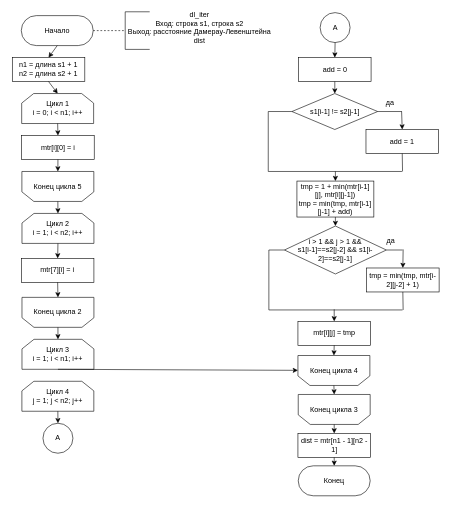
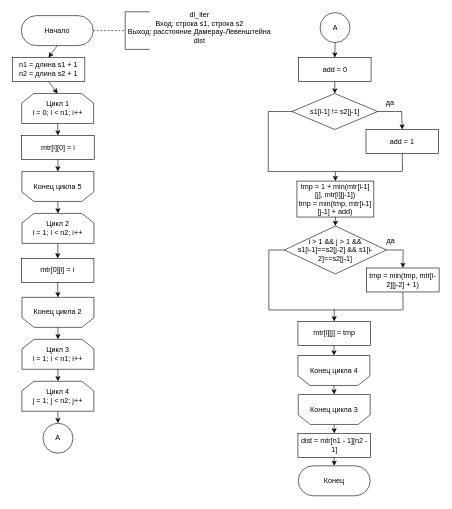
  <mxCell id="0" />
  <mxCell id="1" parent="0" />
  <mxCell id="2" value="Начало" style="rounded=1;whiteSpace=wrap;html=1;arcSize=50;" parent="1" vertex="1"><mxGeometry x="35" y="25" width="120" height="50" as="geometry" /></mxCell>
  <mxCell id="3" value="dl_iter&lt;br&gt;Вход: строка s1, строка s2&lt;br&gt;Выход: расстояние Дамерау-Левенштейна dist" style="text;html=1;strokeColor=none;fillColor=none;align=center;verticalAlign=middle;whiteSpace=wrap;rounded=0;" parent="1" vertex="1"><mxGeometry x="207" y="20" width="250.5" height="50" as="geometry" /></mxCell>
  <mxCell id="4" value="Цикл 3&lt;br&gt;i = 1; i &amp;lt; n1; i++" style="shape=loopLimit;whiteSpace=wrap;html=1;" parent="1" vertex="1"><mxGeometry x="36.17" y="565" width="120" height="50" as="geometry" /></mxCell>
  <mxCell id="5" value="" style="shape=partialRectangle;whiteSpace=wrap;html=1;bottom=1;right=1;left=1;top=0;fillColor=none;routingCenterX=-0.5;rotation=90;" parent="1" vertex="1"><mxGeometry x="197" y="30" width="62.75" height="40" as="geometry" /></mxCell>
  <mxCell id="6" value="" style="endArrow=none;dashed=1;html=1;exitX=1;exitY=0.5;exitDx=0;exitDy=0;" parent="1" source="2" edge="1"><mxGeometry width="50" height="50" relative="1" as="geometry"><mxPoint x="157" y="534.5" as="sourcePoint" /><mxPoint x="207" y="50" as="targetPoint" /></mxGeometry></mxCell>
  <mxCell id="7" value="n1 = длина s1 + 1&lt;br&gt;n2 = длина s2 + 1&lt;br&gt;" style="rounded=0;whiteSpace=wrap;html=1;" parent="1" vertex="1"><mxGeometry x="20" y="95" width="121" height="40" as="geometry" /></mxCell>
  <mxCell id="8" value="Конец цикла 3" style="shape=loopLimit;whiteSpace=wrap;html=1;direction=west;" parent="1" vertex="1"><mxGeometry x="497" y="657" width="120" height="50" as="geometry" /></mxCell>
  <mxCell id="9" value="Конец" style="rounded=1;whiteSpace=wrap;html=1;arcSize=50;" parent="1" vertex="1"><mxGeometry x="497" y="776" width="120" height="50" as="geometry" /></mxCell>
  <mxCell id="10" value="Цикл 4&lt;br&gt;j = 1; j &amp;lt; n2; j++" style="shape=loopLimit;whiteSpace=wrap;html=1;" parent="1" vertex="1"><mxGeometry x="36" y="635" width="120" height="50" as="geometry" /></mxCell>
  <mxCell id="11" value="s1[i-1] != s2[j-1]" style="rhombus;whiteSpace=wrap;html=1;" parent="1" vertex="1"><mxGeometry x="486.5" y="155" width="143" height="60" as="geometry" /></mxCell>
  <mxCell id="12" value="" style="endArrow=none;html=1;entryX=1;entryY=0.5;entryDx=0;entryDy=0;" parent="1" target="11" edge="1"><mxGeometry width="50" height="50" relative="1" as="geometry"><mxPoint x="670" y="185" as="sourcePoint" /><mxPoint x="639.5" y="290" as="targetPoint" /></mxGeometry></mxCell>
  <mxCell id="13" value="да" style="text;html=1;align=center;verticalAlign=middle;resizable=0;points=[];autosize=1;strokeColor=none;fillColor=none;" parent="1" vertex="1"><mxGeometry x="629.5" y="155" width="40" height="30" as="geometry" /></mxCell>
  <mxCell id="14" value="Конец цикла 4" style="shape=loopLimit;whiteSpace=wrap;html=1;direction=west;" parent="1" vertex="1"><mxGeometry x="496.5" y="592" width="120" height="50" as="geometry" /></mxCell>
  <mxCell id="15" value="А" style="ellipse;whiteSpace=wrap;html=1;aspect=fixed;" parent="1" vertex="1"><mxGeometry x="71.17" y="705" width="50" height="50" as="geometry" /></mxCell>
  <mxCell id="16" value="А" style="ellipse;whiteSpace=wrap;html=1;aspect=fixed;" parent="1" vertex="1"><mxGeometry x="533.5" y="20" width="50" height="50" as="geometry" /></mxCell>
  <mxCell id="17" value="Цикл 1&lt;br&gt;i = 0; i &amp;lt; n1; i++" style="shape=loopLimit;whiteSpace=wrap;html=1;" parent="1" vertex="1"><mxGeometry x="35.67" y="155" width="120" height="50" as="geometry" /></mxCell>
  <mxCell id="18" value="mtr[i][0] = i" style="rounded=0;whiteSpace=wrap;html=1;" parent="1" vertex="1"><mxGeometry x="35.67" y="225" width="121" height="40" as="geometry" /></mxCell>
  <mxCell id="19" value="Конец цикла 5" style="shape=loopLimit;whiteSpace=wrap;html=1;direction=west;" parent="1" vertex="1"><mxGeometry x="36" y="285" width="120" height="50" as="geometry" /></mxCell>
  <mxCell id="20" value="Цикл 2&lt;br&gt;i = 1; i &amp;lt; n2; i++" style="shape=loopLimit;whiteSpace=wrap;html=1;" parent="1" vertex="1"><mxGeometry x="36.17" y="355" width="120" height="50" as="geometry" /></mxCell>
- <mxCell id="21" value="mtr[7][i] = i" style="rounded=0;whiteSpace=wrap;html=1;" parent="1" vertex="1"><mxGeometry x="35.17" y="430" width="121" height="40" as="geometry" /></mxCell>
+ <mxCell id="21" value="mtr[0][i] = i" style="rounded=0;whiteSpace=wrap;html=1;" parent="1" vertex="1"><mxGeometry x="35.17" y="430" width="121" height="40" as="geometry" /></mxCell>
  <mxCell id="22" value="Конец цикла 2" style="shape=loopLimit;whiteSpace=wrap;html=1;direction=west;" parent="1" vertex="1"><mxGeometry x="36.17" y="495" width="120" height="50" as="geometry" /></mxCell>
  <mxCell id="23" value="add = 0" style="rounded=0;whiteSpace=wrap;html=1;" parent="1" vertex="1"><mxGeometry x="497.5" y="95" width="121" height="40" as="geometry" /></mxCell>
  <mxCell id="24" value="add = 1" style="rounded=0;whiteSpace=wrap;html=1;" parent="1" vertex="1"><mxGeometry x="610" y="215" width="121" height="40" as="geometry" /></mxCell>
  <mxCell id="25" value="" style="endArrow=none;html=1;rounded=0;entryX=0;entryY=0.5;entryDx=0;entryDy=0;" parent="1" target="11" edge="1"><mxGeometry width="50" height="50" relative="1" as="geometry"><mxPoint x="447" y="185" as="sourcePoint" /><mxPoint x="357" y="165" as="targetPoint" /></mxGeometry></mxCell>
  <mxCell id="26" value="" style="endArrow=none;html=1;rounded=0;" parent="1" edge="1"><mxGeometry width="50" height="50" relative="1" as="geometry"><mxPoint x="447" y="285" as="sourcePoint" /><mxPoint x="447" y="185" as="targetPoint" /></mxGeometry></mxCell>
  <mxCell id="27" value="" style="endArrow=none;html=1;rounded=0;entryX=0.5;entryY=1;entryDx=0;entryDy=0;" parent="1" target="24" edge="1"><mxGeometry width="50" height="50" relative="1" as="geometry"><mxPoint x="671" y="285" as="sourcePoint" /><mxPoint x="357" y="165" as="targetPoint" /></mxGeometry></mxCell>
  <mxCell id="28" value="" style="endArrow=none;html=1;rounded=0;" parent="1" edge="1"><mxGeometry width="50" height="50" relative="1" as="geometry"><mxPoint x="447" y="285" as="sourcePoint" /><mxPoint x="670" y="285" as="targetPoint" /></mxGeometry></mxCell>
  <mxCell id="29" value="tmp = 1 + min(mtr[i-1][j], mtr[i][j-1])&lt;br&gt;tmp = min(tmp, mtr[i-1][j-1] + add)" style="rounded=0;whiteSpace=wrap;html=1;" parent="1" vertex="1"><mxGeometry x="494.83" y="301" width="128.33" height="60" as="geometry" /></mxCell>
  <mxCell id="30" value="dist = mtr[n1 - 1][n2 - 1]" style="rounded=0;whiteSpace=wrap;html=1;" parent="1" vertex="1"><mxGeometry x="496.5" y="722" width="121" height="40" as="geometry" /></mxCell>
  <mxCell id="31" value="i &amp;gt; 1 &amp;amp;&amp;amp; j &amp;gt; 1 &amp;amp;&amp;amp; &lt;br&gt;s1[i-1]==s2[j-2] &amp;amp;&amp;amp; s1[i-2]==s2[j-1]" style="rhombus;whiteSpace=wrap;html=1;" parent="1" vertex="1"><mxGeometry x="473.99" y="376" width="170" height="80" as="geometry" /></mxCell>
  <mxCell id="32" value="" style="endArrow=none;html=1;entryX=1;entryY=0.5;entryDx=0;entryDy=0;" parent="1" target="31" edge="1"><mxGeometry width="50" height="50" relative="1" as="geometry"><mxPoint x="671" y="416" as="sourcePoint" /><mxPoint x="640.5" y="521" as="targetPoint" /></mxGeometry></mxCell>
  <mxCell id="33" value="да" style="text;html=1;align=center;verticalAlign=middle;resizable=0;points=[];autosize=1;strokeColor=none;fillColor=none;" parent="1" vertex="1"><mxGeometry x="630.5" y="386" width="40" height="30" as="geometry" /></mxCell>
  <mxCell id="34" value="tmp = min(tmp, mtr[i-2][j-2] + 1)" style="rounded=0;whiteSpace=wrap;html=1;" parent="1" vertex="1"><mxGeometry x="611" y="446" width="121" height="40" as="geometry" /></mxCell>
  <mxCell id="35" value="" style="endArrow=none;html=1;rounded=0;entryX=0;entryY=0.5;entryDx=0;entryDy=0;" parent="1" target="31" edge="1"><mxGeometry width="50" height="50" relative="1" as="geometry"><mxPoint x="448" y="416" as="sourcePoint" /><mxPoint x="358" y="396" as="targetPoint" /></mxGeometry></mxCell>
  <mxCell id="36" value="" style="endArrow=none;html=1;rounded=0;" parent="1" edge="1"><mxGeometry width="50" height="50" relative="1" as="geometry"><mxPoint x="448" y="516" as="sourcePoint" /><mxPoint x="448" y="416" as="targetPoint" /></mxGeometry></mxCell>
  <mxCell id="37" value="" style="endArrow=none;html=1;rounded=0;entryX=0.5;entryY=1;entryDx=0;entryDy=0;" parent="1" target="34" edge="1"><mxGeometry width="50" height="50" relative="1" as="geometry"><mxPoint x="672" y="516" as="sourcePoint" /><mxPoint x="358" y="396" as="targetPoint" /></mxGeometry></mxCell>
  <mxCell id="38" value="" style="endArrow=none;html=1;rounded=0;" parent="1" edge="1"><mxGeometry width="50" height="50" relative="1" as="geometry"><mxPoint x="448" y="516" as="sourcePoint" /><mxPoint x="671" y="516" as="targetPoint" /></mxGeometry></mxCell>
  <mxCell id="39" value="mtr[i][j] = tmp" style="rounded=0;whiteSpace=wrap;html=1;" parent="1" vertex="1"><mxGeometry x="496.5" y="535" width="121" height="40" as="geometry" /></mxCell>
  <mxCell id="40" value="" style="endArrow=classic;html=1;rounded=0;exitX=0.5;exitY=1;exitDx=0;exitDy=0;entryX=0.5;entryY=0;entryDx=0;entryDy=0;" edge="1" parent="1" source="2" target="7"><mxGeometry width="50" height="50" relative="1" as="geometry"><mxPoint x="197" y="325" as="sourcePoint" /><mxPoint x="247" y="275" as="targetPoint" /></mxGeometry></mxCell>
  <mxCell id="41" value="" style="endArrow=classic;html=1;rounded=0;exitX=0.5;exitY=1;exitDx=0;exitDy=0;entryX=0.5;entryY=0;entryDx=0;entryDy=0;" edge="1" parent="1" source="7" target="17"><mxGeometry width="50" height="50" relative="1" as="geometry"><mxPoint x="197" y="325" as="sourcePoint" /><mxPoint x="247" y="275" as="targetPoint" /></mxGeometry></mxCell>
  <mxCell id="42" value="" style="endArrow=classic;html=1;rounded=0;exitX=0.5;exitY=1;exitDx=0;exitDy=0;entryX=0.5;entryY=0;entryDx=0;entryDy=0;" edge="1" parent="1" source="17" target="18"><mxGeometry width="50" height="50" relative="1" as="geometry"><mxPoint x="197" y="325" as="sourcePoint" /><mxPoint x="247" y="275" as="targetPoint" /></mxGeometry></mxCell>
  <mxCell id="43" value="" style="endArrow=classic;html=1;rounded=0;exitX=0.5;exitY=1;exitDx=0;exitDy=0;entryX=0.5;entryY=1;entryDx=0;entryDy=0;" edge="1" parent="1" source="18" target="19"><mxGeometry width="50" height="50" relative="1" as="geometry"><mxPoint x="197" y="325" as="sourcePoint" /><mxPoint x="247" y="275" as="targetPoint" /></mxGeometry></mxCell>
  <mxCell id="44" value="" style="endArrow=classic;html=1;rounded=0;exitX=0.5;exitY=0;exitDx=0;exitDy=0;entryX=0.5;entryY=0;entryDx=0;entryDy=0;" edge="1" parent="1" source="19" target="20"><mxGeometry width="50" height="50" relative="1" as="geometry"><mxPoint x="197" y="325" as="sourcePoint" /><mxPoint x="247" y="275" as="targetPoint" /></mxGeometry></mxCell>
  <mxCell id="45" value="" style="endArrow=classic;html=1;rounded=0;exitX=0.5;exitY=1;exitDx=0;exitDy=0;entryX=0.5;entryY=0;entryDx=0;entryDy=0;" edge="1" parent="1" source="20" target="21"><mxGeometry width="50" height="50" relative="1" as="geometry"><mxPoint x="197" y="325" as="sourcePoint" /><mxPoint x="247" y="275" as="targetPoint" /></mxGeometry></mxCell>
  <mxCell id="46" value="" style="endArrow=classic;html=1;rounded=0;exitX=0.5;exitY=1;exitDx=0;exitDy=0;entryX=0.5;entryY=1;entryDx=0;entryDy=0;" edge="1" parent="1" source="21" target="22"><mxGeometry width="50" height="50" relative="1" as="geometry"><mxPoint x="197" y="425" as="sourcePoint" /><mxPoint x="247" y="375" as="targetPoint" /></mxGeometry></mxCell>
  <mxCell id="47" value="" style="endArrow=classic;html=1;rounded=0;exitX=0.5;exitY=0;exitDx=0;exitDy=0;entryX=0.5;entryY=0;entryDx=0;entryDy=0;" edge="1" parent="1" source="22" target="4"><mxGeometry width="50" height="50" relative="1" as="geometry"><mxPoint x="197" y="425" as="sourcePoint" /><mxPoint x="247" y="375" as="targetPoint" /></mxGeometry></mxCell>
- <mxCell id="48" value="" style="endArrow=classic;html=1;rounded=0;exitX=0.5;exitY=1;exitDx=0;exitDy=0;" edge="1" parent="1" source="4" target="14"><mxGeometry width="50" height="50" relative="1" as="geometry"><mxPoint x="197" y="625" as="sourcePoint" /><mxPoint x="247" y="575" as="targetPoint" /></mxGeometry></mxCell>
+ <mxCell id="48" value="" style="endArrow=classic;html=1;rounded=0;exitX=0.5;exitY=1;exitDx=0;exitDy=0;entryX=0.5;entryY=0;entryDx=0;entryDy=0;" edge="1" parent="1" source="4" target="10"><mxGeometry width="50" height="50" relative="1" as="geometry"><mxPoint x="197" y="625" as="sourcePoint" /><mxPoint x="247" y="575" as="targetPoint" /></mxGeometry></mxCell>
  <mxCell id="49" value="" style="endArrow=classic;html=1;rounded=0;exitX=0.5;exitY=1;exitDx=0;exitDy=0;entryX=0.5;entryY=0;entryDx=0;entryDy=0;" edge="1" parent="1" source="10" target="15"><mxGeometry width="50" height="50" relative="1" as="geometry"><mxPoint x="197" y="625" as="sourcePoint" /><mxPoint x="247" y="575" as="targetPoint" /></mxGeometry></mxCell>
  <mxCell id="50" value="" style="endArrow=classic;html=1;rounded=0;exitX=0.5;exitY=1;exitDx=0;exitDy=0;entryX=0.5;entryY=0;entryDx=0;entryDy=0;" edge="1" parent="1" source="16" target="23"><mxGeometry width="50" height="50" relative="1" as="geometry"><mxPoint x="347" y="125" as="sourcePoint" /><mxPoint x="397" y="75" as="targetPoint" /></mxGeometry></mxCell>
  <mxCell id="51" value="" style="endArrow=classic;html=1;rounded=0;exitX=0.5;exitY=1;exitDx=0;exitDy=0;entryX=0.5;entryY=0;entryDx=0;entryDy=0;" edge="1" parent="1" source="23" target="11"><mxGeometry width="50" height="50" relative="1" as="geometry"><mxPoint x="347" y="125" as="sourcePoint" /><mxPoint x="397" y="75" as="targetPoint" /></mxGeometry></mxCell>
  <mxCell id="52" value="" style="endArrow=classic;html=1;rounded=0;exitX=0.998;exitY=1;exitDx=0;exitDy=0;exitPerimeter=0;entryX=0.5;entryY=0;entryDx=0;entryDy=0;" edge="1" parent="1" source="13" target="24"><mxGeometry width="50" height="50" relative="1" as="geometry"><mxPoint x="347" y="225" as="sourcePoint" /><mxPoint x="397" as="targetPoint" y="175" /></mxGeometry></mxCell>
  <mxCell id="53" value="" style="endArrow=classic;html=1;rounded=0;entryX=0.5;entryY=0;entryDx=0;entryDy=0;" edge="1" parent="1" target="29"><mxGeometry width="50" height="50" relative="1" as="geometry"><mxPoint x="559" y="285" as="sourcePoint" /><mxPoint x="397" y="375" as="targetPoint" /></mxGeometry></mxCell>
  <mxCell id="54" value="" style="endArrow=classic;html=1;rounded=0;exitX=0.5;exitY=1;exitDx=0;exitDy=0;entryX=0.5;entryY=0;entryDx=0;entryDy=0;" edge="1" parent="1" source="29" target="31"><mxGeometry width="50" height="50" relative="1" as="geometry"><mxPoint x="347" y="525" as="sourcePoint" /><mxPoint x="397" y="475" as="targetPoint" /></mxGeometry></mxCell>
  <mxCell id="55" value="" style="endArrow=classic;html=1;rounded=0;entryX=0.5;entryY=0;entryDx=0;entryDy=0;" edge="1" parent="1" target="34"><mxGeometry width="50" height="50" relative="1" as="geometry"><mxPoint x="672" y="415" as="sourcePoint" /><mxPoint x="397" y="375" as="targetPoint" /></mxGeometry></mxCell>
  <mxCell id="56" value="" style="endArrow=classic;html=1;rounded=0;entryX=0.5;entryY=0;entryDx=0;entryDy=0;" edge="1" parent="1" target="39"><mxGeometry width="50" height="50" relative="1" as="geometry"><mxPoint x="557" y="515" as="sourcePoint" /><mxPoint x="397" y="575" as="targetPoint" /></mxGeometry></mxCell>
  <mxCell id="57" value="" style="endArrow=classic;html=1;rounded=0;exitX=0.5;exitY=1;exitDx=0;exitDy=0;entryX=0.5;entryY=1;entryDx=0;entryDy=0;" edge="1" parent="1" source="39" target="14"><mxGeometry width="50" height="50" relative="1" as="geometry"><mxPoint x="347" y="625" as="sourcePoint" /><mxPoint x="397" y="575" as="targetPoint" /></mxGeometry></mxCell>
  <mxCell id="58" value="" style="endArrow=classic;html=1;rounded=0;exitX=0.5;exitY=0;exitDx=0;exitDy=0;entryX=0.5;entryY=1;entryDx=0;entryDy=0;" edge="1" parent="1" source="14" target="8"><mxGeometry width="50" height="50" relative="1" as="geometry"><mxPoint x="347" y="625" as="sourcePoint" /><mxPoint x="397" y="575" as="targetPoint" /></mxGeometry></mxCell>
  <mxCell id="59" value="" style="endArrow=classic;html=1;rounded=0;exitX=0.5;exitY=0;exitDx=0;exitDy=0;entryX=0.5;entryY=0;entryDx=0;entryDy=0;" edge="1" parent="1" source="8" target="30"><mxGeometry width="50" height="50" relative="1" as="geometry"><mxPoint x="407" y="695" as="sourcePoint" /><mxPoint x="397" y="575" as="targetPoint" /></mxGeometry></mxCell>
  <mxCell id="60" value="" style="endArrow=classic;html=1;rounded=0;exitX=0.5;exitY=1;exitDx=0;exitDy=0;entryX=0.5;entryY=0;entryDx=0;entryDy=0;" edge="1" parent="1" source="30" target="9"><mxGeometry width="50" height="50" relative="1" as="geometry"><mxPoint x="347" y="625" as="sourcePoint" /><mxPoint x="397" y="575" as="targetPoint" /></mxGeometry></mxCell>
